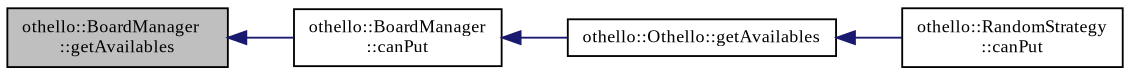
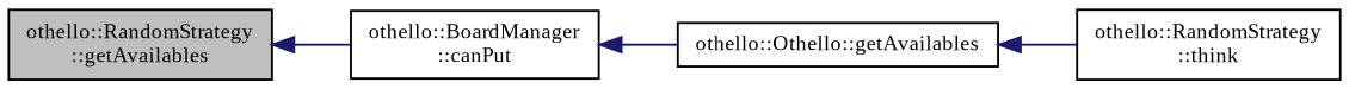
  digraph {
    fontname="Liberation Serif"
    rankdir=LR
    node [color=black fillcolor=white fontname="Liberation Serif" fontsize=10 shape=record style=filled]
    edge [color=midnightblue dir=back fontname="Liberation Serif" fontsize=10 labelfontname=Helvetica labelfontsize=10 style=solid]
-   n1 [fillcolor=grey75 fontcolor=black height=0.2 label="othello::BoardManager\l::getAvailables" width=0.4]
+   n1 [fillcolor=grey75 fontcolor=black height=0.2 label="othello::RandomStrategy\l::getAvailables" width=0.4]
    n2 [height=0.2 label="othello::BoardManager\l::canPut" width=0.4]
    n3 [height=0.2 label="othello::Othello::getAvailables" width=0.4]
-   n4 [height=0.2 label="othello::RandomStrategy\l::canPut" width=0.4]
+   n4 [height=0.2 label="othello::RandomStrategy\l::think" width=0.4]
    n1 -> n2
    n2 -> n3
    n3 -> n4
  }
